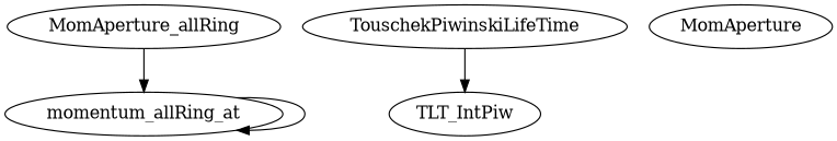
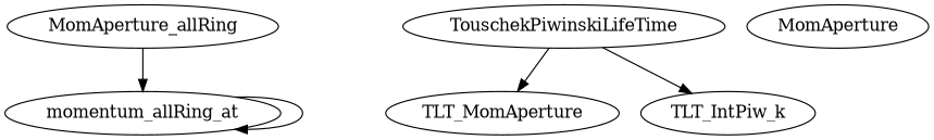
  digraph {
    n1 [label=momentum_allRing_at]
    MomAperture_allRing
    TouschekPiwinskiLifeTime
-   TLT_IntPiw
+   TLT_IntPiw [label=TLT_MomAperture]
+   TLT_IntPiw_k
    n6 [label=MomAperture]
    n1 -> n1
    MomAperture_allRing -> n1
    TouschekPiwinskiLifeTime -> TLT_IntPiw
+   TouschekPiwinskiLifeTime -> TLT_IntPiw_k
  }
